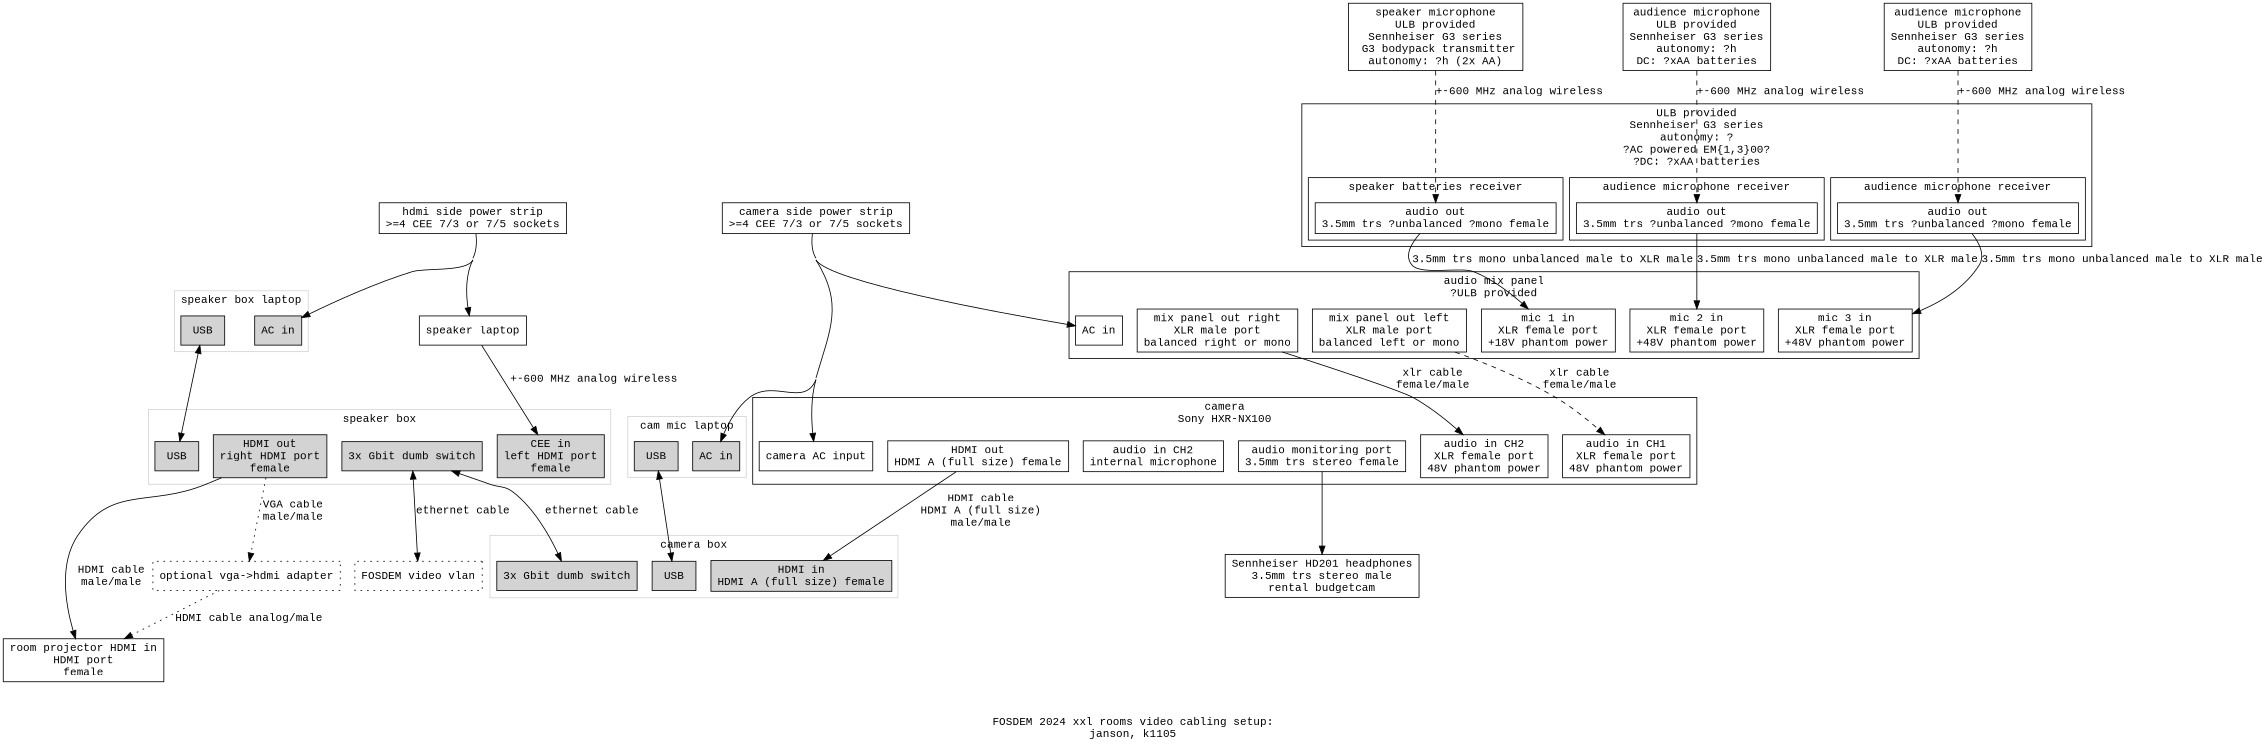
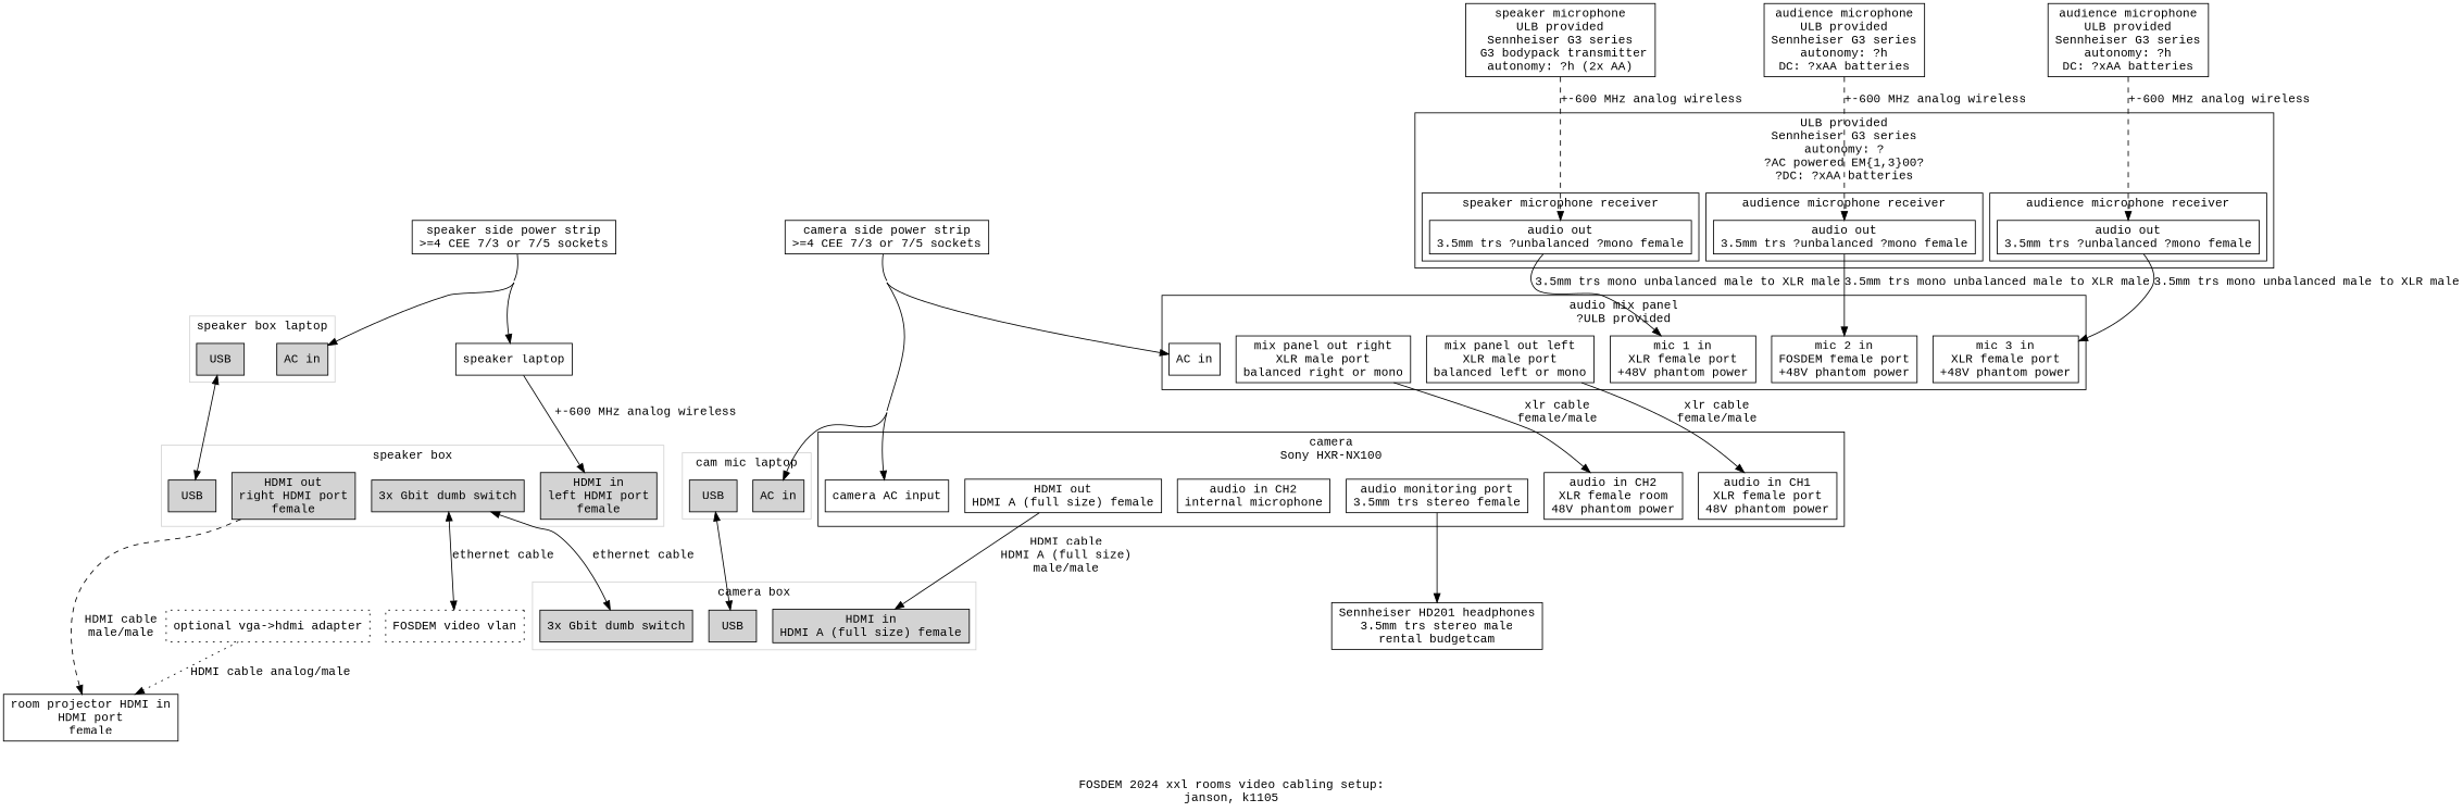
  digraph {
    compound=true
    concentrate=true
    fontname="Liberation Mono"
    label="FOSDEM 2024 xxl rooms video cabling setup:\njanson, k1105"
    node [fontname="Liberation Mono" shape=box]
    edge [fontname="Liberation Mono"]
    n1 [label="audio out\n3.5mm trs ?unbalanced ?mono female"]
    n2 [label="audio out\n3.5mm trs ?unbalanced ?mono female"]
    n3 [label="audio out\n3.5mm trs ?unbalanced ?mono female"]
    n4 [label="audio in CH1\nXLR female port\n48V phantom power"]
-   n5 [label="audio in CH2\nXLR female port\n48V phantom power"]
+   n5 [label="audio in CH2\nXLR female room\n48V phantom power"]
    n6 [label="HDMI out\nHDMI A (full size) female"]
    n7 [label="audio in CH2\ninternal microphone"]
    n8 [label="audio monitoring port\n3.5mm trs stereo female"]
    n9 [label="camera AC input"]
    n10 [label="AC in" style=filled]
    n11 [label=USB style=filled]
    n12 [label="HDMI in\nHDMI A (full size) female" style=filled]
    n13 [label="3x Gbit dumb switch" style=filled]
    n14 [label=USB style=filled]
-   n15 [label="CEE in\nleft HDMI port\nfemale" style=filled]
+   n15 [label="HDMI in\nleft HDMI port\nfemale" style=filled]
    n16 [label="HDMI out\nright HDMI port\nfemale" style=filled]
    n17 [label="3x Gbit dumb switch" style=filled]
    n18 [label=USB style=filled]
    n19 [label="AC in" style=filled]
    n20 [label=USB style=filled]
-   n21 [label="mic 1 in\nXLR female port\n+18V phantom power"]
-   n22 [label="mic 2 in\nXLR female port\n+48V phantom power"]
+   n21 [label="mic 1 in\nXLR female port\n+48V phantom power"]
+   n22 [label="mic 2 in\nFOSDEM female port\n+48V phantom power"]
    n23 [label="mic 3 in\nXLR female port\n+48V phantom power"]
    n24 [label="mix panel out left\nXLR male port\nbalanced left or mono"]
    n25 [label="mix panel out right\nXLR male port\nbalanced right or mono"]
    n26 [label="AC in"]
    n27 [label="Sennheiser HD201 headphones\n3.5mm trs stereo male\nrental budgetcam"]
    n28 [label="optional vga->hdmi adapter" style=dotted]
    n29 [label="room projector HDMI in\nHDMI port\nfemale"]
    n30 [label="FOSDEM video vlan" style=dotted]
    n31 [label="speaker microphone\nULB provided\nSennheiser G3 series\n G3 bodypack transmitter\nautonomy: ?h (2x AA)"]
    n32 [label="audience microphone\nULB provided\nSennheiser G3 series\nautonomy: ?h\nDC: ?xAA batteries"]
    n33 [label="audience microphone\nULB provided\nSennheiser G3 series\nautonomy: ?h\nDC: ?xAA batteries"]
    n34 [label="speaker laptop"]
    n35 [label="camera side power strip\n>=4 CEE 7/3 or 7/5 sockets"]
-   n36 [label="hdmi side power strip\n>=4 CEE 7/3 or 7/5 sockets"]
+   n36 [label="speaker side power strip\n>=4 CEE 7/3 or 7/5 sockets"]
    subgraph cluster_1 {
      label="ULB provided\nSennheiser G3 series\nautonomy: ?\n?AC powered EM{1,3}00?\n?DC: ?xAA batteries"
      subgraph cluster_2 {
-       label="speaker batteries receiver"
+       label="speaker microphone receiver"
        n1
      }
      subgraph cluster_3 {
        label="audience microphone receiver"
        n2
      }
      subgraph cluster_4 {
        label="audience microphone receiver"
        n3
      }
    }
    subgraph cluster_5 {
      label="camera\nSony HXR-NX100"
      n4
      n5
      n6
      n7
      n8
      n9
    }
    subgraph sub_6 {
      color=lightgrey
      subgraph sub_7 {
        color=lightgrey
        label=""
        subgraph cluster_8 {
          color=lightgrey
          label="cam mic laptop"
          n10
          n11
        }
        subgraph cluster_9 {
          color=lightgrey
          label="camera box"
          n12
          n13
          n14
        }
      }
      subgraph sub_10 {
        color=lightgrey
        label=""
        subgraph cluster_11 {
          color=lightgrey
          label="speaker box"
          n15
          n16
          n17
          n18
        }
        subgraph cluster_12 {
          color=lightgrey
          label="speaker box laptop"
          n19
          n20
        }
      }
    }
    subgraph cluster_13 {
      label="audio mix panel\n?ULB provided"
      url="http://usa.yamaha.com/products/live_sound/mixers/analog-mixers/mg_standard_model/mg06/"
      n21
      n22
      n23
      n24
      n25
      n26
    }
    n1 -> n21 [label="3.5mm trs mono unbalanced male to XLR male"]
    n2 -> n22 [label="3.5mm trs mono unbalanced male to XLR male"]
    n3 -> n23 [label="3.5mm trs mono unbalanced male to XLR male"]
    n6 -> n12 [label="HDMI cable\nHDMI A (full size)\nmale/male"]
    n8 -> n27
    n11 -> n14 [dir=both]
-   n16 -> n28 [label="VGA cable\nmale/male" style=dotted]
-   n16 -> n29 [label="HDMI cable\nmale/male"]
+   n16 -> n29 [label="HDMI cable\nmale/male" style=dashed]
    n17 -> n13 [dir=both label="ethernet cable"]
    n17 -> n30 [dir=both label="ethernet cable"]
    n20 -> n18 [dir=both]
-   n24 -> n4 [label="xlr cable\nfemale/male" style=dashed]
+   n24 -> n4 [label="xlr cable\nfemale/male"]
    n25 -> n5 [label="xlr cable\nfemale/male"]
    n28 -> n29 [label="HDMI cable analog/male" style=dotted]
    n31 -> n1 [label="+-600 MHz analog wireless" style=dashed]
    n32 -> n2 [label="+-600 MHz analog wireless" style=dashed]
    n33 -> n3 [label="+-600 MHz analog wireless" style=dashed]
    n34 -> n15 [label="+-600 MHz analog wireless"]
    n35 -> n9
    n35 -> n10
    n35 -> n26
    n36 -> n19
    n36 -> n34
  }
